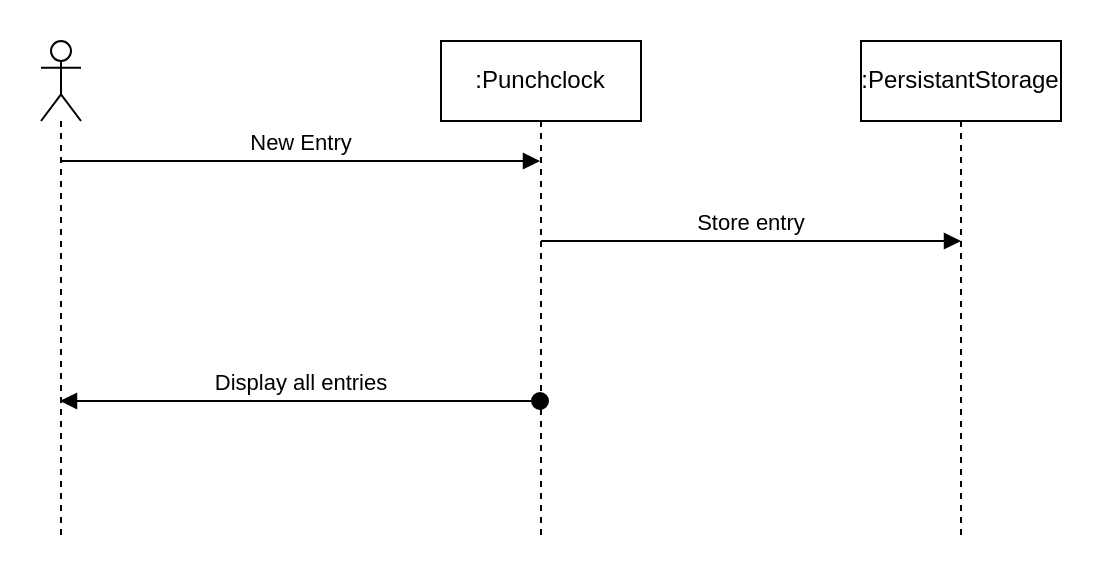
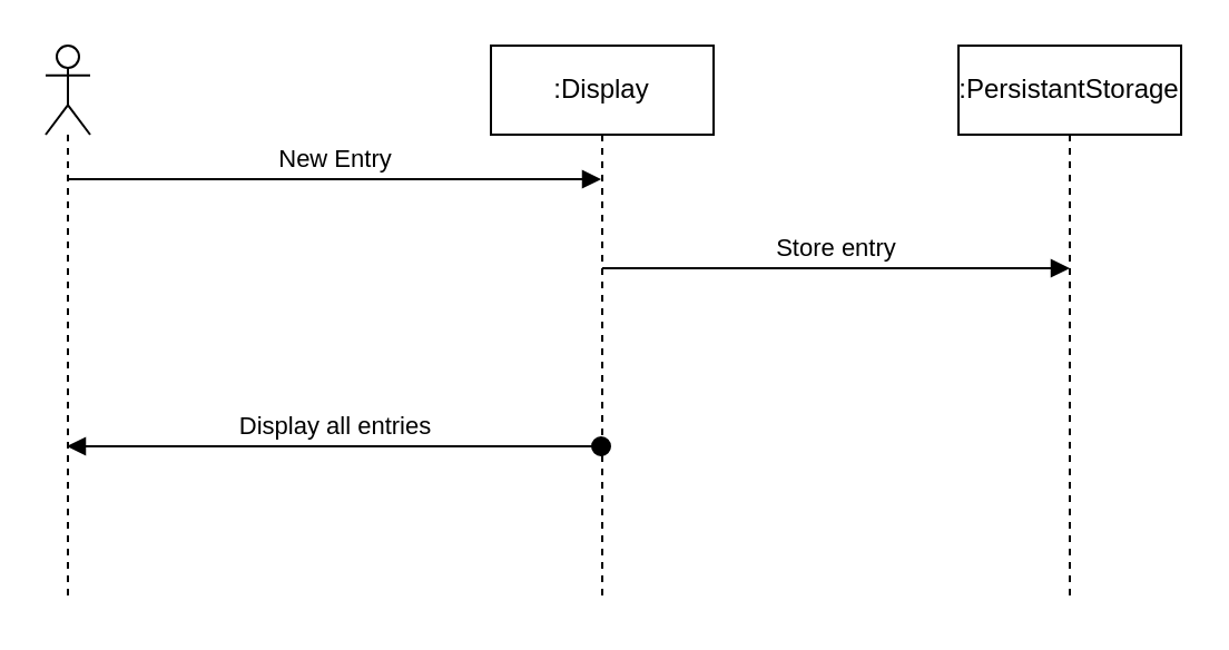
  <mxCell id="0" />
  <mxCell id="1" parent="0" />
- <mxCell id="2" value=":Punchclock" style="shape=umlLifeline;perimeter=lifelinePerimeter;whiteSpace=wrap;html=1;container=1;collapsible=0;recursiveResize=0;outlineConnect=0;" vertex="1" parent="1"><mxGeometry x="220" y="20" width="100" height="250" as="geometry" /></mxCell>
+ <mxCell id="2" value=":Display" style="shape=umlLifeline;perimeter=lifelinePerimeter;whiteSpace=wrap;html=1;container=1;collapsible=0;recursiveResize=0;outlineConnect=0;" vertex="1" parent="1"><mxGeometry x="220" y="20" width="100" height="250" as="geometry" /></mxCell>
  <mxCell id="3" value="" style="shape=umlLifeline;participant=umlActor;perimeter=lifelinePerimeter;whiteSpace=wrap;html=1;container=1;collapsible=0;recursiveResize=0;verticalAlign=top;spacingTop=36;outlineConnect=0;" vertex="1" parent="1"><mxGeometry x="20" y="20" width="20" height="250" as="geometry" /></mxCell>
  <mxCell id="4" value="New Entry" style="html=1;verticalAlign=bottom;endArrow=block;" edge="1" parent="1" source="3" target="2"><mxGeometry width="80" relative="1" as="geometry"><mxPoint x="80" y="80" as="sourcePoint" /><mxPoint x="160" y="80" as="targetPoint" /><Array as="points"><mxPoint x="110" y="80" /></Array></mxGeometry></mxCell>
  <mxCell id="5" value="Display all entries" style="html=1;verticalAlign=bottom;startArrow=oval;startFill=1;endArrow=block;startSize=8;" edge="1" parent="1" source="2" target="3"><mxGeometry width="60" relative="1" as="geometry"><mxPoint x="80" y="200" as="sourcePoint" /><mxPoint x="140" y="200" as="targetPoint" /><Array as="points"><mxPoint x="210" y="200" /></Array></mxGeometry></mxCell>
  <mxCell id="6" value=":PersistantStorage" style="shape=umlLifeline;perimeter=lifelinePerimeter;whiteSpace=wrap;html=1;container=1;collapsible=0;recursiveResize=0;outlineConnect=0;" vertex="1" parent="1"><mxGeometry x="430" y="20" width="100" height="250" as="geometry" /></mxCell>
  <mxCell id="7" value="Store entry" style="html=1;verticalAlign=bottom;endArrow=block;" edge="1" parent="1"><mxGeometry width="80" relative="1" as="geometry"><mxPoint x="270" y="120" as="sourcePoint" /><mxPoint x="480" y="120" as="targetPoint" /></mxGeometry></mxCell>
